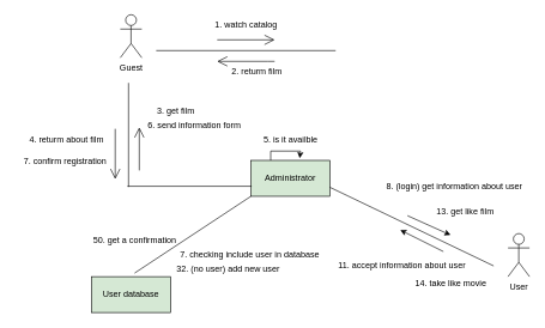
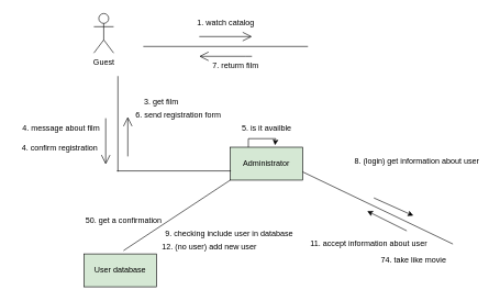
  <mxCell id="0" />
  <mxCell id="1" parent="0" />
- <mxCell id="2" value="Guest" style="shape=umlActor;verticalLabelPosition=bottom;verticalAlign=top;html=1;" vertex="1" parent="1"><mxGeometry x="167" y="20" width="30" height="60" as="geometry" /></mxCell>
+ <mxCell id="2" value="Guest" style="shape=umlActor;verticalLabelPosition=bottom;verticalAlign=top;html=1;" vertex="1" parent="1"><mxGeometry x="142" y="20" width="30" height="60" as="geometry" /></mxCell>
  <mxCell id="3" value="" style="line;strokeWidth=1;fillColor=none;align=left;verticalAlign=middle;spacingTop=-1;spacingLeft=3;spacingRight=3;rotatable=0;labelPosition=right;points=[];portConstraint=eastwest;strokeColor=inherit;" vertex="1" parent="1"><mxGeometry x="217" y="66" width="250" height="8" as="geometry" /></mxCell>
  <mxCell id="4" value="" style="endArrow=open;endFill=1;endSize=12;html=1;rounded=0;" edge="1" parent="1"><mxGeometry width="160" relative="1" as="geometry"><mxPoint x="302" y="55" as="sourcePoint" /><mxPoint x="382" y="55" as="targetPoint" /></mxGeometry></mxCell>
  <mxCell id="5" value="" style="endArrow=open;endFill=1;endSize=12;html=1;rounded=0;" edge="1" parent="1"><mxGeometry width="160" relative="1" as="geometry"><mxPoint x="382" y="85" as="sourcePoint" /><mxPoint x="302" y="85" as="targetPoint" /><Array as="points"><mxPoint x="372" y="85" /></Array></mxGeometry></mxCell>
  <mxCell id="6" value="1. watch catalog" style="text;html=1;align=center;verticalAlign=middle;resizable=0;points=[];autosize=1;strokeColor=none;fillColor=none;" vertex="1" parent="1"><mxGeometry x="287" y="20" width="110" height="30" as="geometry" /></mxCell>
- <mxCell id="7" value="2. returm film" style="text;html=1;align=center;verticalAlign=middle;resizable=0;points=[];autosize=1;strokeColor=none;fillColor=none;" vertex="1" parent="1"><mxGeometry x="312" y="85" width="90" height="30" as="geometry" /></mxCell>
+ <mxCell id="7" value="7. returm film" style="text;html=1;align=center;verticalAlign=middle;resizable=0;points=[];autosize=1;strokeColor=none;fillColor=none;" vertex="1" parent="1"><mxGeometry x="312" y="85" width="90" height="30" as="geometry" /></mxCell>
  <mxCell id="8" value="Administrator" style="html=1;whiteSpace=wrap;fillColor=#d5e8d4;" vertex="1" parent="1"><mxGeometry x="349" y="223" width="110" height="50" as="geometry" /></mxCell>
  <mxCell id="9" value="" style="line;strokeWidth=1;fillColor=none;align=left;verticalAlign=middle;spacingTop=-1;spacingLeft=3;spacingRight=3;rotatable=0;labelPosition=right;points=[];portConstraint=eastwest;strokeColor=inherit;" vertex="1" parent="1"><mxGeometry x="177" y="255" width="173" height="8" as="geometry" /></mxCell>
  <mxCell id="10" value="" style="line;strokeWidth=1;fillColor=none;align=left;verticalAlign=middle;spacingTop=-1;spacingLeft=3;spacingRight=3;rotatable=0;labelPosition=right;points=[];portConstraint=eastwest;strokeColor=inherit;direction=north;" vertex="1" parent="1"><mxGeometry x="178" y="115" width="1" height="145" as="geometry" /></mxCell>
- <mxCell id="11" value="8. (login) get information about user" style="text;html=1;align=center;verticalAlign=middle;resizable=0;points=[];autosize=1;strokeColor=none;fillColor=none;" vertex="1" parent="1"><mxGeometry x="527" y="244" width="210" height="30" as="geometry" /></mxCell>
+ <mxCell id="11" value="8. (login) get information about user" style="text;html=1;align=center;verticalAlign=middle;resizable=0;points=[];autosize=1;strokeColor=none;fillColor=none;" vertex="1" parent="1"><mxGeometry x="527" y="229" width="210" height="30" as="geometry" /></mxCell>
  <mxCell id="12" value="11. accept information about user" style="text;html=1;align=center;verticalAlign=middle;resizable=0;points=[];autosize=1;strokeColor=none;fillColor=none;" vertex="1" parent="1"><mxGeometry x="459" y="355" width="200" height="30" as="geometry" /></mxCell>
  <mxCell id="13" value="3. get film" style="text;html=1;align=center;verticalAlign=middle;resizable=0;points=[];autosize=1;strokeColor=none;fillColor=none;" vertex="1" parent="1"><mxGeometry x="193.5" y="140" width="100" height="30" as="geometry" /></mxCell>
- <mxCell id="14" value="13. get like film" style="text;html=1;align=center;verticalAlign=middle;resizable=0;points=[];autosize=1;strokeColor=none;fillColor=none;" vertex="1" parent="1"><mxGeometry x="597" y="280" width="100" height="30" as="geometry" /></mxCell>
- <mxCell id="15" value="14. take like movie" style="text;html=1;align=center;verticalAlign=middle;resizable=0;points=[];autosize=1;strokeColor=none;fillColor=none;" vertex="1" parent="1"><mxGeometry x="567" y="379" width="120" height="30" as="geometry" /></mxCell>
- <mxCell id="16" value="4. returm about film" style="text;html=1;align=center;verticalAlign=middle;resizable=0;points=[];autosize=1;strokeColor=none;fillColor=none;" vertex="1" parent="1"><mxGeometry x="22" y="180" width="140" height="30" as="geometry" /></mxCell>
+ <mxCell id="15" value="74. take like movie" style="text;html=1;align=center;verticalAlign=middle;resizable=0;points=[];autosize=1;strokeColor=none;fillColor=none;" vertex="1" parent="1"><mxGeometry x="567" y="379" width="120" height="30" as="geometry" /></mxCell>
+ <mxCell id="16" value="4. message about film" style="text;html=1;align=center;verticalAlign=middle;resizable=0;points=[];autosize=1;strokeColor=none;fillColor=none;" vertex="1" parent="1"><mxGeometry x="22" y="180" width="140" height="30" as="geometry" /></mxCell>
  <mxCell id="17" value="5. is it availble" style="text;html=1;align=center;verticalAlign=middle;resizable=0;points=[];autosize=1;strokeColor=none;fillColor=none;" vertex="1" parent="1"><mxGeometry x="354" y="180" width="100" height="30" as="geometry" /></mxCell>
  <mxCell id="18" style="edgeStyle=orthogonalEdgeStyle;rounded=0;orthogonalLoop=1;jettySize=auto;html=1;exitX=0.25;exitY=0;exitDx=0;exitDy=0;" edge="1" parent="1" source="8"><mxGeometry relative="1" as="geometry"><mxPoint x="417" y="220" as="targetPoint" /><Array as="points"><mxPoint x="376" y="210" /><mxPoint x="418" y="210" /><mxPoint x="418" y="220" /></Array></mxGeometry></mxCell>
  <mxCell id="19" value="User database" style="html=1;whiteSpace=wrap;fillColor=#d5e8d4;" vertex="1" parent="1"><mxGeometry x="127" y="385" width="110" height="50" as="geometry" /></mxCell>
  <mxCell id="20" value="" style="endArrow=none;html=1;rounded=0;entryX=0;entryY=1;entryDx=0;entryDy=0;" edge="1" parent="1" target="8"><mxGeometry width="50" height="50" relative="1" as="geometry"><mxPoint x="187" y="380" as="sourcePoint" /><mxPoint x="307" y="320" as="targetPoint" /></mxGeometry></mxCell>
- <mxCell id="21" value="User" style="shape=umlActor;verticalLabelPosition=bottom;verticalAlign=top;html=1;outlineConnect=0;" vertex="1" parent="1"><mxGeometry x="707" y="325" width="30" height="60" as="geometry" /></mxCell>
  <mxCell id="22" value="" style="endArrow=none;html=1;rounded=0;entryX=1;entryY=0.75;entryDx=0;entryDy=0;" edge="1" parent="1" target="8"><mxGeometry width="50" height="50" relative="1" as="geometry"><mxPoint x="687" y="370" as="sourcePoint" /><mxPoint x="492" y="255" as="targetPoint" /></mxGeometry></mxCell>
- <mxCell id="23" value="6. send information form" style="text;html=1;align=center;verticalAlign=middle;resizable=0;points=[];autosize=1;strokeColor=none;fillColor=none;" vertex="1" parent="1"><mxGeometry x="195" y="160" width="150" height="30" as="geometry" /></mxCell>
- <mxCell id="24" value="7. confirm registration" style="text;html=1;align=center;verticalAlign=middle;resizable=0;points=[];autosize=1;strokeColor=none;fillColor=none;" vertex="1" parent="1"><mxGeometry x="20" y="210" width="140" height="30" as="geometry" /></mxCell>
+ <mxCell id="23" value="6. send registration form" style="text;html=1;align=center;verticalAlign=middle;resizable=0;points=[];autosize=1;strokeColor=none;fillColor=none;" vertex="1" parent="1"><mxGeometry x="195" y="160" width="150" height="30" as="geometry" /></mxCell>
+ <mxCell id="24" value="4. confirm registration" style="text;html=1;align=center;verticalAlign=middle;resizable=0;points=[];autosize=1;strokeColor=none;fillColor=none;" vertex="1" parent="1"><mxGeometry x="20" y="210" width="140" height="30" as="geometry" /></mxCell>
  <mxCell id="25" value="" style="endArrow=open;endFill=1;endSize=12;html=1;rounded=0;" edge="1" parent="1"><mxGeometry width="160" relative="1" as="geometry"><mxPoint x="193.5" y="236.996" as="sourcePoint" /><mxPoint x="193.5" y="177" as="targetPoint" /></mxGeometry></mxCell>
  <mxCell id="26" value="" style="endArrow=open;endFill=1;endSize=12;html=1;rounded=0;" edge="1" parent="1"><mxGeometry width="160" relative="1" as="geometry"><mxPoint x="160" y="179" as="sourcePoint" /><mxPoint x="160" y="249" as="targetPoint" /></mxGeometry></mxCell>
  <mxCell id="27" value="" style="endArrow=classic;html=1;rounded=0;" edge="1" parent="1"><mxGeometry width="50" height="50" relative="1" as="geometry"><mxPoint x="617" y="350" as="sourcePoint" /><mxPoint x="557" y="320" as="targetPoint" /></mxGeometry></mxCell>
  <mxCell id="28" value="" style="endArrow=classic;html=1;rounded=0;" edge="1" parent="1"><mxGeometry width="50" height="50" relative="1" as="geometry"><mxPoint x="567" y="300" as="sourcePoint" /><mxPoint x="627" y="327" as="targetPoint" /></mxGeometry></mxCell>
  <mxCell id="29" value="50. get a confirmation" style="text;html=1;align=center;verticalAlign=middle;resizable=0;points=[];autosize=1;strokeColor=none;fillColor=none;" vertex="1" parent="1"><mxGeometry x="117" y="320" width="140" height="30" as="geometry" /></mxCell>
- <mxCell id="30" value="7. checking include user in database" style="text;html=1;align=center;verticalAlign=middle;resizable=0;points=[];autosize=1;strokeColor=none;fillColor=none;" vertex="1" parent="1"><mxGeometry x="237" y="340" width="220" height="30" as="geometry" /></mxCell>
- <mxCell id="31" value="32. (no user) add new user" style="text;html=1;align=center;verticalAlign=middle;resizable=0;points=[];autosize=1;strokeColor=none;fillColor=none;" vertex="1" parent="1"><mxGeometry x="232" y="360" width="170" height="30" as="geometry" /></mxCell>
+ <mxCell id="30" value="9. checking include user in database" style="text;html=1;align=center;verticalAlign=middle;resizable=0;points=[];autosize=1;strokeColor=none;fillColor=none;" vertex="1" parent="1"><mxGeometry x="237" y="340" width="220" height="30" as="geometry" /></mxCell>
+ <mxCell id="31" value="12. (no user) add new user" style="text;html=1;align=center;verticalAlign=middle;resizable=0;points=[];autosize=1;strokeColor=none;fillColor=none;" vertex="1" parent="1"><mxGeometry x="232" y="360" width="170" height="30" as="geometry" /></mxCell>
